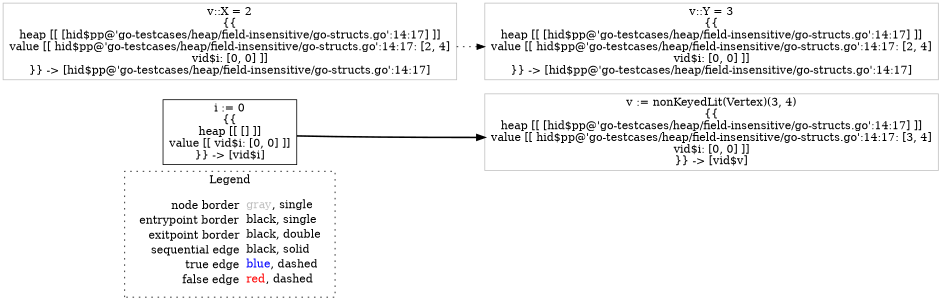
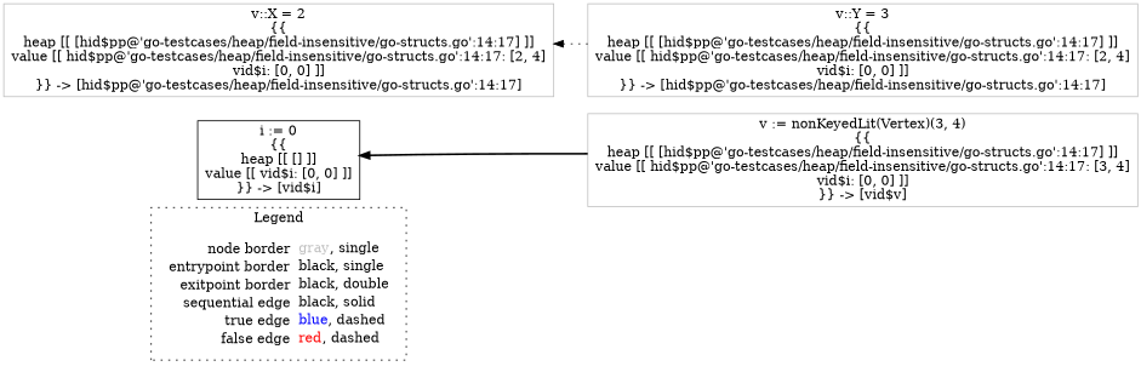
  digraph {
    rankdir=LR
    node [shape=rect color=gray]
    edge [color=black]
    n1 [label=<<table border="0" cellpadding="2" cellspacing="0" cellborder="0"><tr><td align="right">node border&nbsp;</td><td align="left"><font color="gray">gray</font>, single</td></tr><tr><td align="right">entrypoint border&nbsp;</td><td align="left"><font color="black">black</font>, single</td></tr><tr><td align="right">exitpoint border&nbsp;</td><td align="left"><font color="black">black</font>, double</td></tr><tr><td align="right">sequential edge&nbsp;</td><td align="left"><font color="black">black</font>, solid</td></tr><tr><td align="right">true edge&nbsp;</td><td align="left"><font color="blue">blue</font>, dashed</td></tr><tr><td align="right">false edge&nbsp;</td><td align="left"><font color="red">red</font>, dashed</td></tr></table>> shape=plaintext color=""]
    n2 [color=black label=<i := 0<BR/>{{<BR/>heap [[ [] ]]<BR/>value [[ vid$i: [0, 0] ]]<BR/>}} -&gt; [vid$i]>]
    n3 [label=<v := nonKeyedLit(Vertex)(3, 4)<BR/>{{<BR/>heap [[ [hid$pp@'go-testcases/heap/field-insensitive/go-structs.go':14:17] ]]<BR/>value [[ hid$pp@'go-testcases/heap/field-insensitive/go-structs.go':14:17: [3, 4]<BR/>vid$i: [0, 0] ]]<BR/>}} -&gt; [vid$v]>]
    n4 [label=<v::X = 2<BR/>{{<BR/>heap [[ [hid$pp@'go-testcases/heap/field-insensitive/go-structs.go':14:17] ]]<BR/>value [[ hid$pp@'go-testcases/heap/field-insensitive/go-structs.go':14:17: [2, 4]<BR/>vid$i: [0, 0] ]]<BR/>}} -&gt; [hid$pp@'go-testcases/heap/field-insensitive/go-structs.go':14:17]>]
    n5 [label=<v::Y = 3<BR/>{{<BR/>heap [[ [hid$pp@'go-testcases/heap/field-insensitive/go-structs.go':14:17] ]]<BR/>value [[ hid$pp@'go-testcases/heap/field-insensitive/go-structs.go':14:17: [2, 4]<BR/>vid$i: [0, 0] ]]<BR/>}} -&gt; [hid$pp@'go-testcases/heap/field-insensitive/go-structs.go':14:17]>]
    subgraph cluster_1 {
      label=Legend
      style=dotted
      n1
    }
-   n2 -> n3 [style=bold]
-   n4 -> n5 [style=dotted]
+   n3 -> n2 [style=bold]
+   n5 -> n4 [style=dotted]
  }
